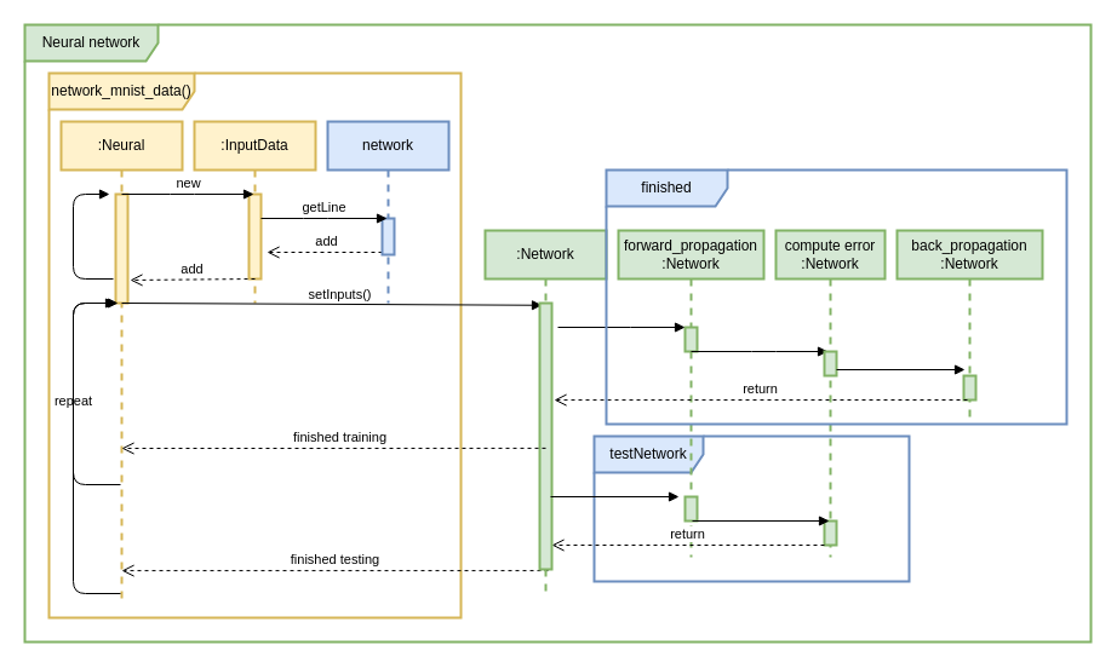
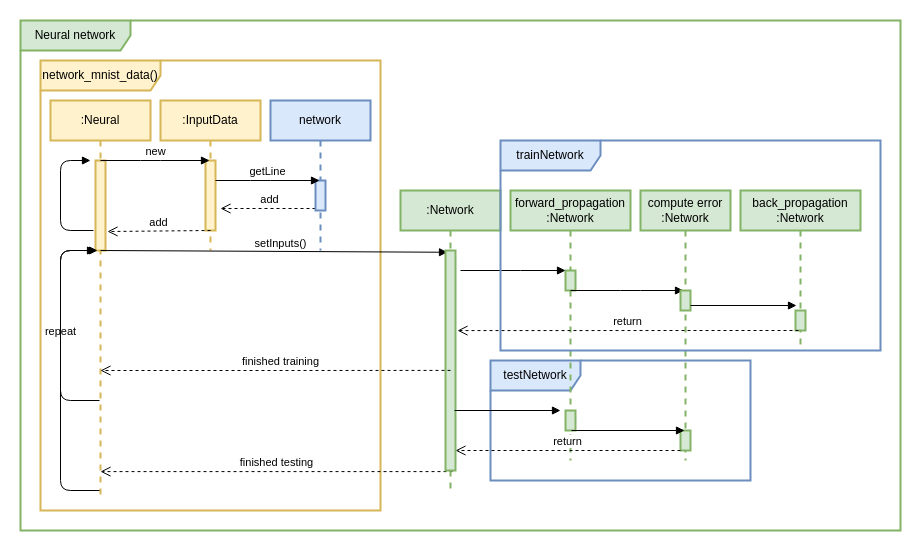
  <mxCell id="0" />
  <mxCell id="1" parent="0" />
  <mxCell id="2" value="Neural network" style="shape=umlFrame;whiteSpace=wrap;html=1;width=110;height=30;fillColor=#d5e8d4;strokeColor=#82b366;strokeWidth=2;" vertex="1" parent="1"><mxGeometry x="20" y="20" width="880" height="510" as="geometry" /></mxCell>
  <mxCell id="3" value="network_mnist_data()" style="shape=umlFrame;whiteSpace=wrap;html=1;strokeWidth=2;width=120;height=30;fillColor=#fff2cc;strokeColor=#d6b656;" vertex="1" parent="1"><mxGeometry x="40" y="60" width="340" height="450" as="geometry" /></mxCell>
  <mxCell id="4" value="testNetwork" style="shape=umlFrame;whiteSpace=wrap;html=1;strokeWidth=2;fillColor=#dae8fc;strokeColor=#6c8ebf;width=90;height=30;" vertex="1" parent="1"><mxGeometry x="490" y="360" width="260" height="120" as="geometry" /></mxCell>
  <mxCell id="5" value=":Neural" style="shape=umlLifeline;perimeter=lifelinePerimeter;whiteSpace=wrap;html=1;container=1;collapsible=0;recursiveResize=0;outlineConnect=0;strokeWidth=2;fillColor=#fff2cc;strokeColor=#d6b656;" vertex="1" parent="1"><mxGeometry x="50" y="100" width="100" height="400" as="geometry" /></mxCell>
  <mxCell id="6" value="" style="html=1;points=[];perimeter=orthogonalPerimeter;strokeWidth=2;fillColor=#fff2cc;strokeColor=#d6b656;" vertex="1" parent="5"><mxGeometry x="45" y="60" width="10" height="90" as="geometry" /></mxCell>
  <mxCell id="7" value="" style="html=1;verticalAlign=bottom;endArrow=block;entryX=-0.5;entryY=0;entryDx=0;entryDy=0;entryPerimeter=0;exitX=-0.2;exitY=0.778;exitDx=0;exitDy=0;exitPerimeter=0;" edge="1" parent="5" source="6" target="6"><mxGeometry width="80" relative="1" as="geometry"><mxPoint x="-50" y="60" as="sourcePoint" /><mxPoint x="30" y="60" as="targetPoint" /><Array as="points"><mxPoint x="10" y="130" /><mxPoint x="10" y="60" /></Array></mxGeometry></mxCell>
  <mxCell id="8" value="repeat" style="html=1;verticalAlign=bottom;endArrow=block;" edge="1" parent="5" source="5"><mxGeometry x="0.204" width="80" relative="1" as="geometry"><mxPoint x="-50" y="250" as="sourcePoint" /><mxPoint x="45" y="150" as="targetPoint" /><Array as="points"><mxPoint x="10" y="390" /><mxPoint x="10" y="220" /><mxPoint x="10" y="150" /></Array><mxPoint as="offset" /></mxGeometry></mxCell>
  <mxCell id="9" value="" style="html=1;verticalAlign=bottom;endArrow=block;entryX=0.2;entryY=1;entryDx=0;entryDy=0;entryPerimeter=0;" edge="1" parent="5" source="5" target="6"><mxGeometry y="20" width="80" relative="1" as="geometry"><mxPoint x="-40" y="260" as="sourcePoint" /><mxPoint x="44" y="146" as="targetPoint" /><Array as="points"><mxPoint x="10" y="300" /><mxPoint x="10" y="150" /></Array><mxPoint as="offset" /></mxGeometry></mxCell>
  <mxCell id="10" value=":InputData" style="shape=umlLifeline;perimeter=lifelinePerimeter;whiteSpace=wrap;html=1;container=1;collapsible=0;recursiveResize=0;outlineConnect=0;strokeWidth=2;fillColor=#fff2cc;strokeColor=#d6b656;" vertex="1" parent="1"><mxGeometry x="160" y="100" width="100" height="150" as="geometry" /></mxCell>
  <mxCell id="11" value="" style="html=1;points=[];perimeter=orthogonalPerimeter;strokeWidth=2;fillColor=#fff2cc;strokeColor=#d6b656;" vertex="1" parent="10"><mxGeometry x="45" y="60" width="10" height="70" as="geometry" /></mxCell>
  <mxCell id="12" value="add" style="html=1;verticalAlign=bottom;endArrow=open;dashed=1;endSize=8;" edge="1" parent="10" source="14"><mxGeometry x="-0.031" relative="1" as="geometry"><mxPoint x="140" y="100" as="sourcePoint" /><mxPoint x="60" y="108" as="targetPoint" /><mxPoint as="offset" /></mxGeometry></mxCell>
  <mxCell id="13" value="network" style="shape=umlLifeline;perimeter=lifelinePerimeter;whiteSpace=wrap;html=1;container=1;collapsible=0;recursiveResize=0;outlineConnect=0;strokeWidth=2;fillColor=#dae8fc;strokeColor=#6c8ebf;" vertex="1" parent="1"><mxGeometry x="270" y="100" width="100" height="150" as="geometry" /></mxCell>
  <mxCell id="14" value="" style="html=1;points=[];perimeter=orthogonalPerimeter;strokeWidth=2;fillColor=#dae8fc;strokeColor=#6c8ebf;" vertex="1" parent="13"><mxGeometry x="45" y="80" width="10" height="30" as="geometry" /></mxCell>
  <mxCell id="15" value="new" style="html=1;verticalAlign=bottom;endArrow=block;" edge="1" parent="1" source="5" target="10"><mxGeometry width="80" relative="1" as="geometry"><mxPoint x="120" y="160" as="sourcePoint" /><mxPoint x="220" y="170" as="targetPoint" /><Array as="points"><mxPoint x="150" y="160" /></Array></mxGeometry></mxCell>
  <mxCell id="16" value="getLine" style="html=1;verticalAlign=bottom;endArrow=block;" edge="1" parent="1" source="11" target="13"><mxGeometry width="80" relative="1" as="geometry"><mxPoint x="220" y="180" as="sourcePoint" /><mxPoint x="300" y="180" as="targetPoint" /><Array as="points"><mxPoint x="260" y="180" /></Array></mxGeometry></mxCell>
  <mxCell id="17" value="add" style="html=1;verticalAlign=bottom;endArrow=open;dashed=1;endSize=8;entryX=1.2;entryY=0.789;entryDx=0;entryDy=0;entryPerimeter=0;exitX=0.5;exitY=1;exitDx=0;exitDy=0;exitPerimeter=0;" edge="1" parent="1" source="11" target="6"><mxGeometry relative="1" as="geometry"><mxPoint x="200" y="200" as="sourcePoint" /><mxPoint x="120" y="200" as="targetPoint" /><Array as="points" /></mxGeometry></mxCell>
  <mxCell id="18" value="setInputs()" style="html=1;verticalAlign=bottom;endArrow=block;entryX=0.2;entryY=0.008;entryDx=0;entryDy=0;entryPerimeter=0;" edge="1" parent="1" target="35"><mxGeometry x="0.037" y="-1" width="80" relative="1" as="geometry"><mxPoint x="100" y="250" as="sourcePoint" /><mxPoint x="180" y="250" as="targetPoint" /><mxPoint as="offset" /></mxGeometry></mxCell>
  <mxCell id="19" value="forward_propagation&lt;br&gt;:Network" style="shape=umlLifeline;perimeter=lifelinePerimeter;whiteSpace=wrap;html=1;container=1;collapsible=0;recursiveResize=0;outlineConnect=0;strokeWidth=2;fillColor=#d5e8d4;strokeColor=#82b366;" vertex="1" parent="1"><mxGeometry x="510" y="190" width="120" height="270" as="geometry" /></mxCell>
  <mxCell id="20" value="" style="html=1;points=[];perimeter=orthogonalPerimeter;strokeWidth=2;fillColor=#d5e8d4;strokeColor=#82b366;" vertex="1" parent="19"><mxGeometry x="55" y="80" width="10" height="20" as="geometry" /></mxCell>
  <mxCell id="21" value="" style="html=1;verticalAlign=bottom;endArrow=block;entryX=0.3;entryY=0;entryDx=0;entryDy=0;entryPerimeter=0;" edge="1" parent="19" target="23"><mxGeometry width="80" relative="1" as="geometry"><mxPoint x="60" y="100" as="sourcePoint" /><mxPoint x="150" y="120" as="targetPoint" /><Array as="points"><mxPoint x="120" y="100" /></Array></mxGeometry></mxCell>
  <mxCell id="22" value="compute error&lt;br&gt;:Network" style="shape=umlLifeline;perimeter=lifelinePerimeter;whiteSpace=wrap;html=1;container=1;collapsible=0;recursiveResize=0;outlineConnect=0;strokeWidth=2;fillColor=#d5e8d4;strokeColor=#82b366;" vertex="1" parent="19"><mxGeometry x="130" width="90" height="270" as="geometry" /></mxCell>
  <mxCell id="23" value="" style="html=1;points=[];perimeter=orthogonalPerimeter;strokeWidth=2;fillColor=#d5e8d4;strokeColor=#82b366;" vertex="1" parent="22"><mxGeometry x="40" y="100" width="10" height="20" as="geometry" /></mxCell>
  <mxCell id="24" value="" style="html=1;points=[];perimeter=orthogonalPerimeter;strokeWidth=2;fillColor=#d5e8d4;strokeColor=#82b366;" vertex="1" parent="22"><mxGeometry x="40" y="240" width="10" height="20" as="geometry" /></mxCell>
  <mxCell id="25" value="" style="html=1;verticalAlign=bottom;endArrow=block;entryX=0.1;entryY=-0.25;entryDx=0;entryDy=0;entryPerimeter=0;" edge="1" parent="19" source="23" target="29"><mxGeometry width="80" relative="1" as="geometry"><mxPoint x="190" y="120" as="sourcePoint" /><mxPoint x="280" y="124" as="targetPoint" /></mxGeometry></mxCell>
  <mxCell id="26" value="" style="html=1;points=[];perimeter=orthogonalPerimeter;strokeWidth=2;fillColor=#d5e8d4;strokeColor=#82b366;" vertex="1" parent="19"><mxGeometry x="55" y="220" width="10" height="20" as="geometry" /></mxCell>
  <mxCell id="27" value="" style="html=1;verticalAlign=bottom;endArrow=block;exitX=0.6;exitY=1;exitDx=0;exitDy=0;exitPerimeter=0;entryX=0.4;entryY=0;entryDx=0;entryDy=0;entryPerimeter=0;" edge="1" parent="19" source="26" target="24"><mxGeometry width="80" relative="1" as="geometry"><mxPoint x="80" y="240" as="sourcePoint" /><mxPoint x="160" y="240" as="targetPoint" /></mxGeometry></mxCell>
  <mxCell id="28" value="back_propagation&lt;br&gt;:Network" style="shape=umlLifeline;perimeter=lifelinePerimeter;whiteSpace=wrap;html=1;container=1;collapsible=0;recursiveResize=0;outlineConnect=0;strokeWidth=2;fillColor=#d5e8d4;strokeColor=#82b366;" vertex="1" parent="19"><mxGeometry x="230" width="120" height="160" as="geometry" /></mxCell>
  <mxCell id="29" value="" style="html=1;points=[];perimeter=orthogonalPerimeter;strokeWidth=2;fillColor=#d5e8d4;strokeColor=#82b366;" vertex="1" parent="28"><mxGeometry x="55" y="120" width="10" height="20" as="geometry" /></mxCell>
  <mxCell id="30" value="" style="html=1;verticalAlign=bottom;endArrow=block;" edge="1" parent="1" target="20"><mxGeometry width="80" relative="1" as="geometry"><mxPoint x="460" y="270" as="sourcePoint" /><mxPoint x="550" y="270" as="targetPoint" /><Array as="points"><mxPoint x="510" y="270" /></Array></mxGeometry></mxCell>
  <mxCell id="31" value="return" style="html=1;verticalAlign=bottom;endArrow=open;dashed=1;endSize=8;exitX=0.3;exitY=1;exitDx=0;exitDy=0;exitPerimeter=0;entryX=1.2;entryY=0.364;entryDx=0;entryDy=0;entryPerimeter=0;" edge="1" parent="1" source="29" target="35"><mxGeometry relative="1" as="geometry"><mxPoint x="730" y="330" as="sourcePoint" /><mxPoint x="650" y="330" as="targetPoint" /></mxGeometry></mxCell>
  <mxCell id="32" value="return" style="html=1;verticalAlign=bottom;endArrow=open;dashed=1;endSize=8;exitX=0;exitY=1;exitDx=0;exitDy=0;exitPerimeter=0;" edge="1" parent="1" source="24" target="35"><mxGeometry relative="1" as="geometry"><mxPoint x="670" y="470" as="sourcePoint" /><mxPoint x="590" y="470" as="targetPoint" /></mxGeometry></mxCell>
  <mxCell id="33" value="finished testing" style="html=1;verticalAlign=bottom;endArrow=open;dashed=1;endSize=8;exitX=0.7;exitY=1.005;exitDx=0;exitDy=0;exitPerimeter=0;" edge="1" parent="1" source="35" target="5"><mxGeometry relative="1" as="geometry"><mxPoint x="340" y="470" as="sourcePoint" /><mxPoint x="260" y="470" as="targetPoint" /></mxGeometry></mxCell>
  <mxCell id="34" value=":Network" style="shape=umlLifeline;perimeter=lifelinePerimeter;whiteSpace=wrap;html=1;container=1;collapsible=0;recursiveResize=0;outlineConnect=0;strokeWidth=2;fillColor=#d5e8d4;strokeColor=#82b366;" vertex="1" parent="1"><mxGeometry x="400" y="190" width="100" height="300" as="geometry" /></mxCell>
  <mxCell id="35" value="" style="html=1;points=[];perimeter=orthogonalPerimeter;strokeWidth=2;fillColor=#d5e8d4;strokeColor=#82b366;" vertex="1" parent="34"><mxGeometry x="45" y="60" width="10" height="220" as="geometry" /></mxCell>
  <mxCell id="36" value="" style="html=1;verticalAlign=bottom;endArrow=block;" edge="1" parent="34"><mxGeometry width="80" relative="1" as="geometry"><mxPoint x="54" y="220" as="sourcePoint" /><mxPoint x="160" y="220" as="targetPoint" /></mxGeometry></mxCell>
- <mxCell id="37" value="finished" style="shape=umlFrame;whiteSpace=wrap;html=1;strokeWidth=2;width=100;height=30;fillColor=#dae8fc;strokeColor=#6c8ebf;" vertex="1" parent="1"><mxGeometry x="500" y="140" width="380" height="210" as="geometry" /></mxCell>
+ <mxCell id="37" value="trainNetwork" style="shape=umlFrame;whiteSpace=wrap;html=1;strokeWidth=2;width=100;height=30;fillColor=#dae8fc;strokeColor=#6c8ebf;" vertex="1" parent="1"><mxGeometry x="500" y="140" width="380" height="210" as="geometry" /></mxCell>
  <mxCell id="38" value="finished training" style="html=1;verticalAlign=bottom;endArrow=open;dashed=1;endSize=8;exitX=0.5;exitY=0.545;exitDx=0;exitDy=0;exitPerimeter=0;" edge="1" parent="1" source="35" target="5"><mxGeometry x="-0.029" relative="1" as="geometry"><mxPoint x="350" y="370" as="sourcePoint" /><mxPoint x="270" y="370" as="targetPoint" /><Array as="points"><mxPoint x="280" y="370" /></Array><mxPoint as="offset" /></mxGeometry></mxCell>
